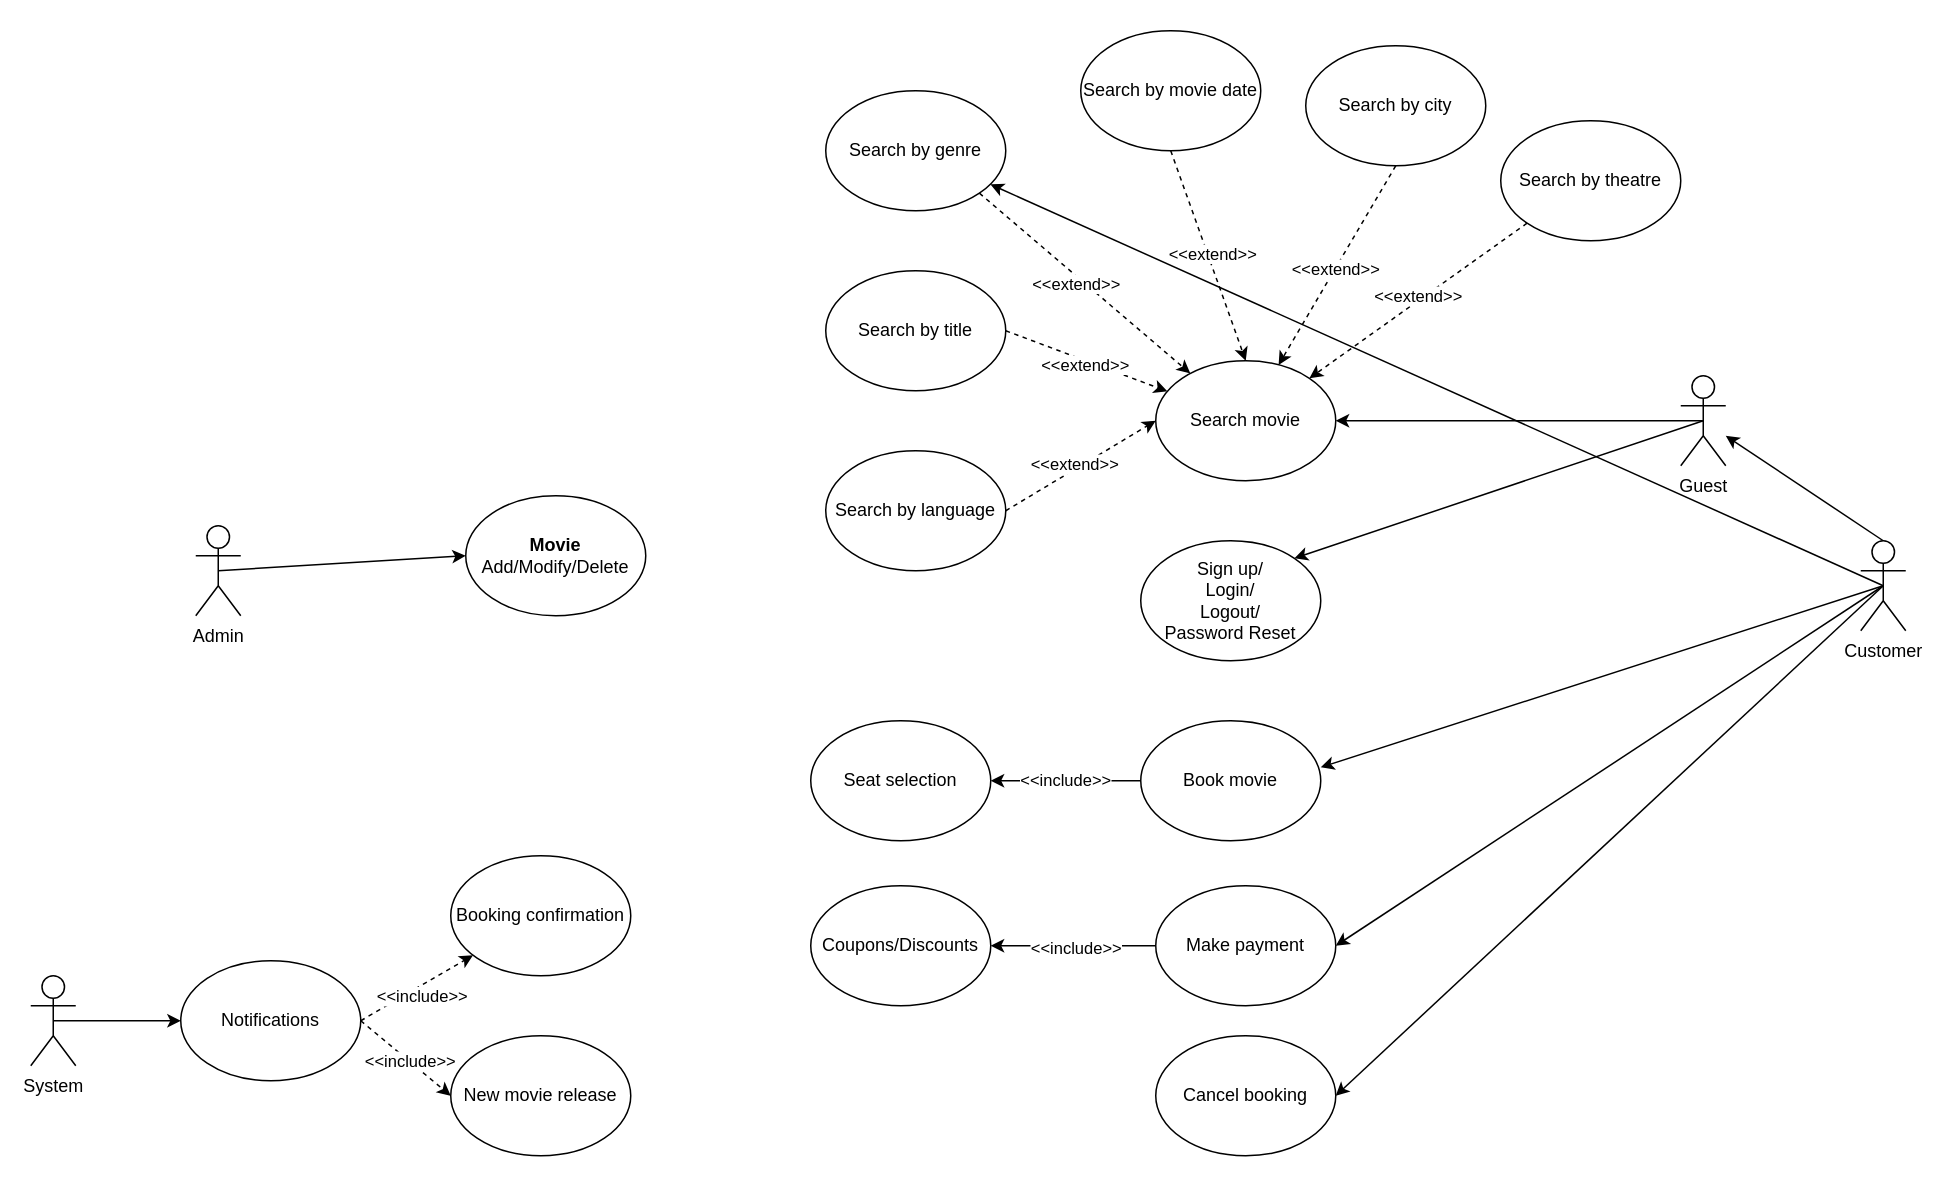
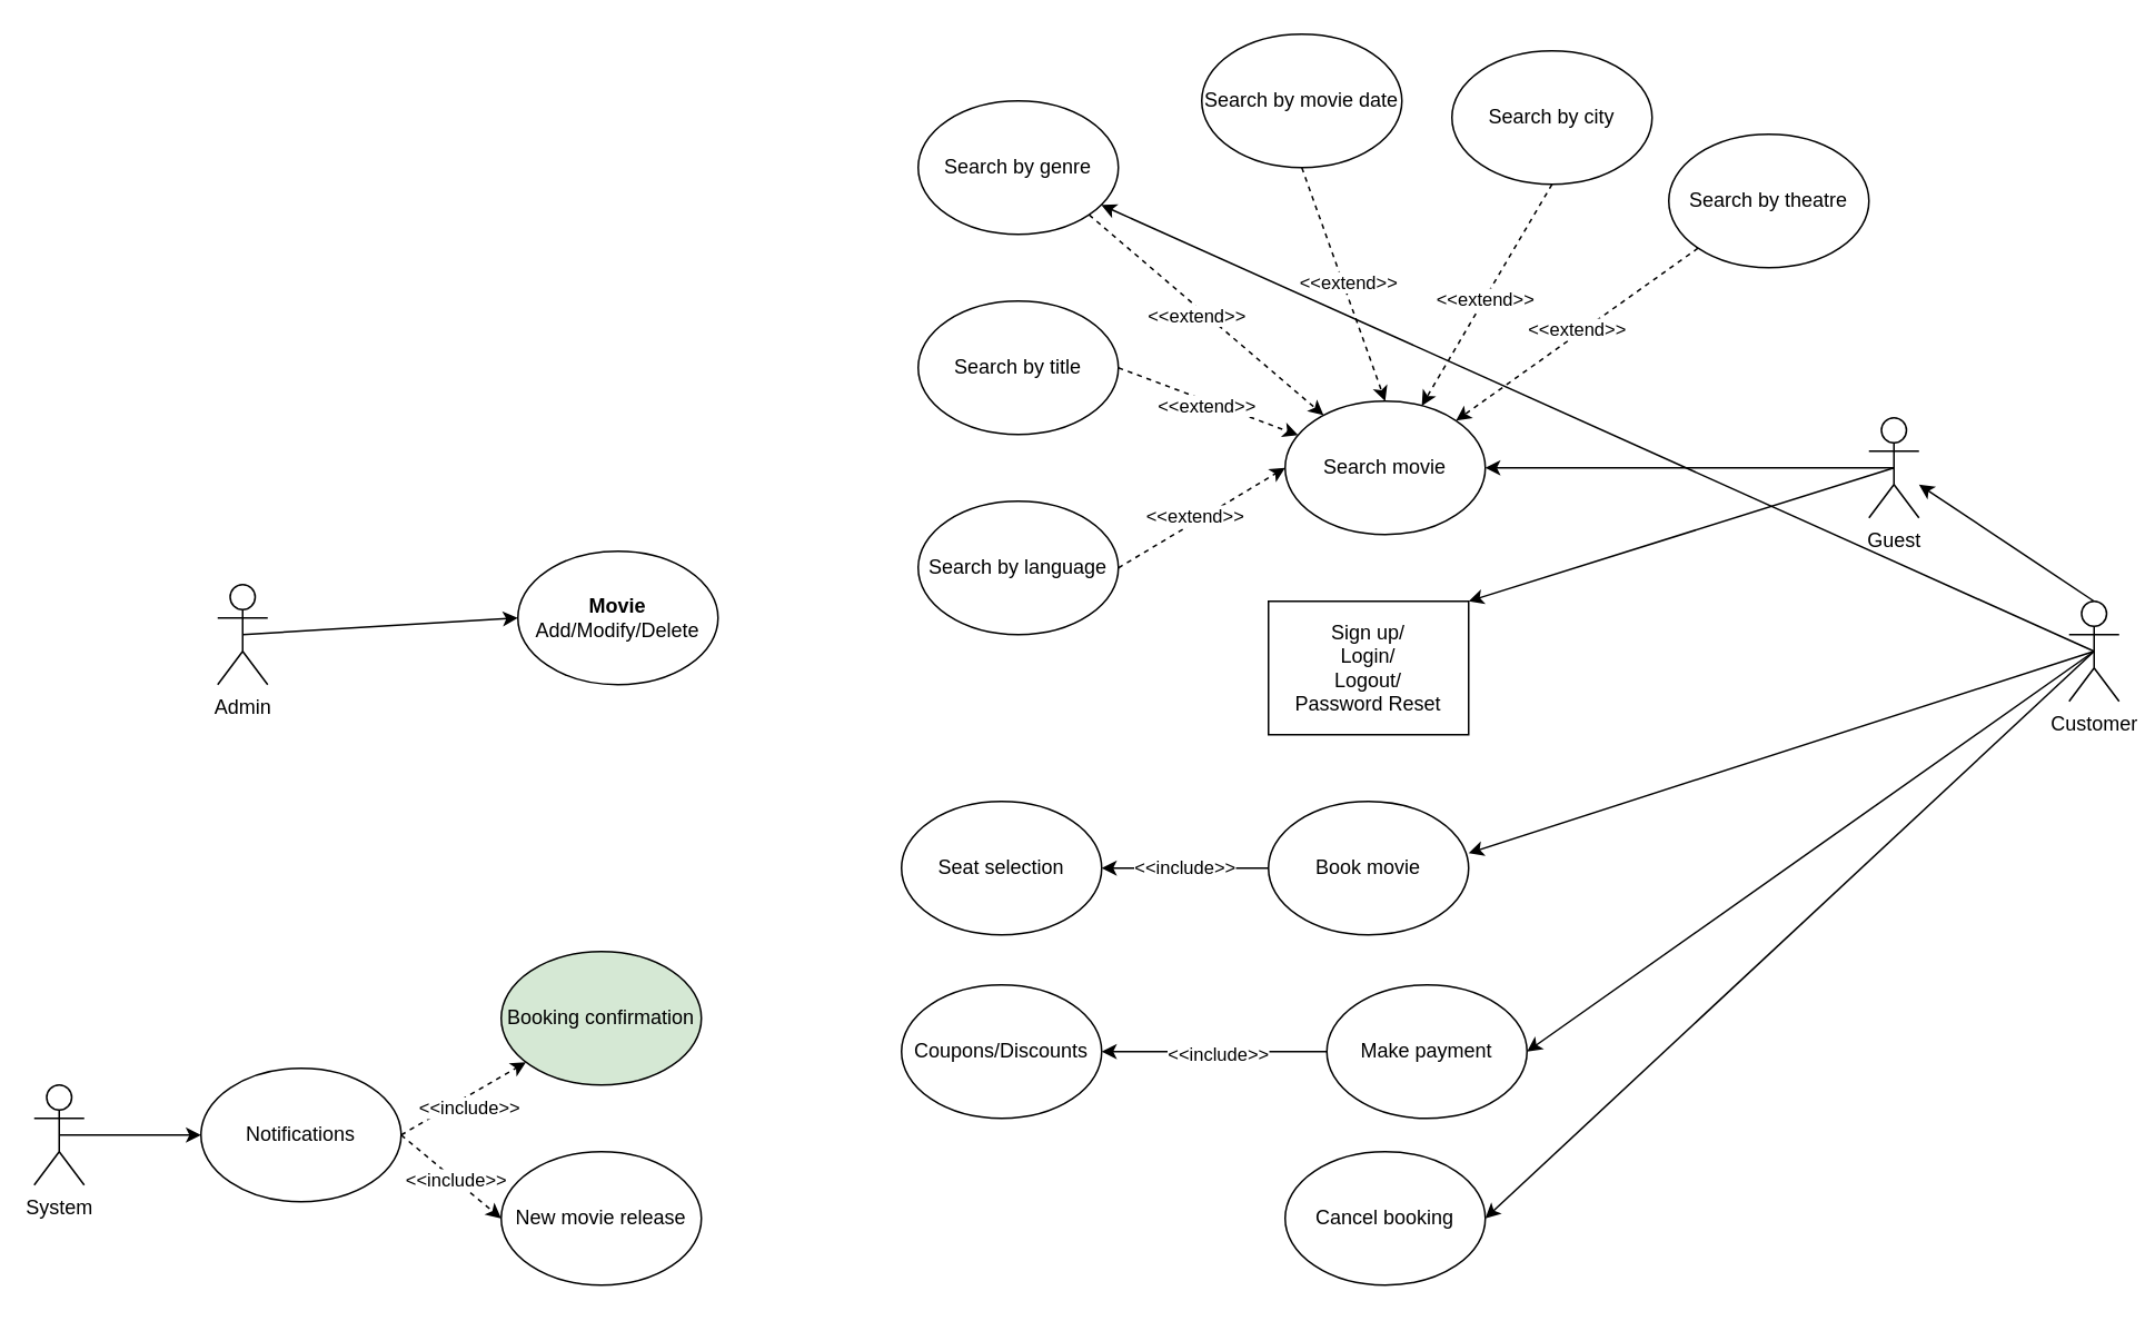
  <mxCell id="0" />
  <mxCell id="1" parent="0" />
  <mxCell id="2" style="rounded=0;orthogonalLoop=1;jettySize=auto;html=1;exitX=0.5;exitY=0.5;exitDx=0;exitDy=0;exitPerimeter=0;entryX=0;entryY=0.5;entryDx=0;entryDy=0;" parent="1" source="3" target="4" edge="1"><mxGeometry relative="1" as="geometry" /></mxCell>
  <mxCell id="3" value="Admin" style="shape=umlActor;verticalLabelPosition=bottom;verticalAlign=top;html=1;outlineConnect=0;" parent="1" vertex="1"><mxGeometry x="130" y="350" width="30" height="60" as="geometry" /></mxCell>
  <mxCell id="4" value="&lt;b&gt;Movie&lt;/b&gt;&lt;div&gt;Add/Modify/Delete&lt;/div&gt;" style="ellipse;whiteSpace=wrap;html=1;" parent="1" vertex="1"><mxGeometry x="310" y="330" width="120" height="80" as="geometry" /></mxCell>
  <mxCell id="5" style="rounded=0;orthogonalLoop=1;jettySize=auto;html=1;exitX=0.5;exitY=0.5;exitDx=0;exitDy=0;exitPerimeter=0;entryX=1;entryY=0.5;entryDx=0;entryDy=0;" parent="1" source="7" target="8" edge="1"><mxGeometry relative="1" as="geometry" /></mxCell>
  <mxCell id="6" style="rounded=0;orthogonalLoop=1;jettySize=auto;html=1;exitX=0.5;exitY=0.5;exitDx=0;exitDy=0;exitPerimeter=0;entryX=1;entryY=0;entryDx=0;entryDy=0;" parent="1" source="7" target="21" edge="1"><mxGeometry relative="1" as="geometry" /></mxCell>
  <mxCell id="7" value="Guest" style="shape=umlActor;verticalLabelPosition=bottom;verticalAlign=top;html=1;outlineConnect=0;" parent="1" vertex="1"><mxGeometry x="1120" y="250" width="30" height="60" as="geometry" /></mxCell>
  <mxCell id="8" value="Search movie" style="ellipse;whiteSpace=wrap;html=1;" parent="1" vertex="1"><mxGeometry x="770" y="240" width="120" height="80" as="geometry" /></mxCell>
  <mxCell id="9" style="rounded=0;orthogonalLoop=1;jettySize=auto;html=1;exitX=1;exitY=0.5;exitDx=0;exitDy=0;dashed=1;" parent="1" source="11" target="8" edge="1"><mxGeometry relative="1" as="geometry" /></mxCell>
  <mxCell id="10" value="&amp;lt;&amp;lt;extend&amp;gt;&amp;gt;" style="edgeLabel;html=1;align=center;verticalAlign=middle;resizable=0;points=[];" parent="9" vertex="1" connectable="0"><mxGeometry x="-0.003" y="-3" relative="1" as="geometry"><mxPoint as="offset" /></mxGeometry></mxCell>
  <mxCell id="11" value="Search by title" style="ellipse;whiteSpace=wrap;html=1;" parent="1" vertex="1"><mxGeometry x="550" y="180" width="120" height="80" as="geometry" /></mxCell>
  <mxCell id="12" style="rounded=0;orthogonalLoop=1;jettySize=auto;html=1;exitX=1;exitY=1;exitDx=0;exitDy=0;dashed=1;" parent="1" source="14" target="8" edge="1"><mxGeometry relative="1" as="geometry" /></mxCell>
  <mxCell id="13" value="&amp;lt;&amp;lt;extend&amp;gt;&amp;gt;" style="edgeLabel;html=1;align=center;verticalAlign=middle;resizable=0;points=[];" parent="12" vertex="1" connectable="0"><mxGeometry x="-0.048" y="-4" relative="1" as="geometry"><mxPoint as="offset" /></mxGeometry></mxCell>
  <mxCell id="14" value="Search by genre" style="ellipse;whiteSpace=wrap;html=1;" parent="1" vertex="1"><mxGeometry x="550" y="60" width="120" height="80" as="geometry" /></mxCell>
  <mxCell id="15" style="rounded=0;orthogonalLoop=1;jettySize=auto;html=1;exitX=0.5;exitY=1;exitDx=0;exitDy=0;entryX=0.5;entryY=0;entryDx=0;entryDy=0;dashed=1;" parent="1" source="17" target="8" edge="1"><mxGeometry relative="1" as="geometry" /></mxCell>
  <mxCell id="16" value="&amp;lt;&amp;lt;extend&amp;gt;&amp;gt;" style="edgeLabel;html=1;align=center;verticalAlign=middle;resizable=0;points=[];" parent="15" vertex="1" connectable="0"><mxGeometry x="-0.001" y="3" relative="1" as="geometry"><mxPoint as="offset" /></mxGeometry></mxCell>
  <mxCell id="17" value="Search by movie date" style="ellipse;whiteSpace=wrap;html=1;" parent="1" vertex="1"><mxGeometry x="720" y="20" width="120" height="80" as="geometry" /></mxCell>
  <mxCell id="18" style="rounded=0;orthogonalLoop=1;jettySize=auto;html=1;exitX=1;exitY=0.5;exitDx=0;exitDy=0;entryX=0;entryY=0.5;entryDx=0;entryDy=0;dashed=1;" parent="1" source="20" target="8" edge="1"><mxGeometry relative="1" as="geometry" /></mxCell>
  <mxCell id="19" value="&amp;lt;&amp;lt;extend&amp;gt;&amp;gt;" style="edgeLabel;html=1;align=center;verticalAlign=middle;resizable=0;points=[];" parent="18" vertex="1" connectable="0"><mxGeometry x="-0.061" y="4" relative="1" as="geometry"><mxPoint as="offset" /></mxGeometry></mxCell>
  <mxCell id="20" value="Search by language" style="ellipse;whiteSpace=wrap;html=1;" parent="1" vertex="1"><mxGeometry x="550" y="300" width="120" height="80" as="geometry" /></mxCell>
- <mxCell id="21" value="Sign up/&lt;div&gt;Login/&lt;/div&gt;&lt;div&gt;Logout/&lt;/div&gt;&lt;div&gt;Password Reset&lt;/div&gt;" style="ellipse;whiteSpace=wrap;html=1;" parent="1" vertex="1"><mxGeometry x="760" y="360" width="120" height="80" as="geometry" /></mxCell>
+ <mxCell id="21" value="Sign up/&lt;div&gt;Login/&lt;/div&gt;&lt;div&gt;Logout/&lt;/div&gt;&lt;div&gt;Password Reset&lt;/div&gt;" style="whiteSpace=wrap;html=1;rounded=0;" parent="1" vertex="1"><mxGeometry x="760" y="360" width="120" height="80" as="geometry" /></mxCell>
  <mxCell id="22" style="rounded=0;orthogonalLoop=1;jettySize=auto;html=1;exitX=0.5;exitY=1;exitDx=0;exitDy=0;dashed=1;" parent="1" source="24" target="8" edge="1"><mxGeometry relative="1" as="geometry" /></mxCell>
  <mxCell id="23" value="&amp;lt;&amp;lt;extend&amp;gt;&amp;gt;" style="edgeLabel;html=1;align=center;verticalAlign=middle;resizable=0;points=[];" parent="22" vertex="1" connectable="0"><mxGeometry x="0.03" relative="1" as="geometry"><mxPoint as="offset" /></mxGeometry></mxCell>
  <mxCell id="24" value="Search by city" style="ellipse;whiteSpace=wrap;html=1;" parent="1" vertex="1"><mxGeometry x="870" y="30" width="120" height="80" as="geometry" /></mxCell>
  <mxCell id="25" value="Seat selection" style="ellipse;whiteSpace=wrap;html=1;" parent="1" vertex="1"><mxGeometry x="540" y="480" width="120" height="80" as="geometry" /></mxCell>
  <mxCell id="26" style="rounded=0;orthogonalLoop=1;jettySize=auto;html=1;exitX=0;exitY=0.5;exitDx=0;exitDy=0;entryX=1;entryY=0.5;entryDx=0;entryDy=0;" parent="1" source="28" target="25" edge="1"><mxGeometry relative="1" as="geometry" /></mxCell>
  <mxCell id="27" value="&amp;lt;&amp;lt;include&amp;gt;&amp;gt;" style="edgeLabel;html=1;align=center;verticalAlign=middle;resizable=0;points=[];" parent="26" vertex="1" connectable="0"><mxGeometry x="0.025" y="-1" relative="1" as="geometry"><mxPoint as="offset" /></mxGeometry></mxCell>
  <mxCell id="28" value="Book movie" style="ellipse;whiteSpace=wrap;html=1;" parent="1" vertex="1"><mxGeometry x="760" y="480" width="120" height="80" as="geometry" /></mxCell>
  <mxCell id="29" style="rounded=0;orthogonalLoop=1;jettySize=auto;html=1;exitX=0;exitY=0.5;exitDx=0;exitDy=0;entryX=1;entryY=0.5;entryDx=0;entryDy=0;" parent="1" source="31" target="32" edge="1"><mxGeometry relative="1" as="geometry" /></mxCell>
  <mxCell id="30" value="&amp;lt;&amp;lt;include&amp;gt;&amp;gt;" style="edgeLabel;html=1;align=center;verticalAlign=middle;resizable=0;points=[];" parent="29" vertex="1" connectable="0"><mxGeometry x="-0.018" y="1" relative="1" as="geometry"><mxPoint as="offset" /></mxGeometry></mxCell>
- <mxCell id="31" value="Make payment" style="ellipse;whiteSpace=wrap;html=1;" parent="1" vertex="1"><mxGeometry x="770" y="590" width="120" height="80" as="geometry" /></mxCell>
+ <mxCell id="31" value="Make payment" style="ellipse;whiteSpace=wrap;html=1;" parent="1" vertex="1"><mxGeometry x="795" y="590" width="120" height="80" as="geometry" /></mxCell>
  <mxCell id="32" value="Coupons/Discounts" style="ellipse;whiteSpace=wrap;html=1;" parent="1" vertex="1"><mxGeometry x="540" y="590" width="120" height="80" as="geometry" /></mxCell>
  <mxCell id="33" style="rounded=0;orthogonalLoop=1;jettySize=auto;html=1;exitX=0.5;exitY=0;exitDx=0;exitDy=0;exitPerimeter=0;" parent="1" source="37" target="7" edge="1"><mxGeometry relative="1" as="geometry" /></mxCell>
  <mxCell id="34" style="rounded=0;orthogonalLoop=1;jettySize=auto;html=1;exitX=0.5;exitY=0.5;exitDx=0;exitDy=0;exitPerimeter=0;" parent="1" source="37" target="14" edge="1"><mxGeometry relative="1" as="geometry" /></mxCell>
  <mxCell id="35" style="rounded=0;orthogonalLoop=1;jettySize=auto;html=1;exitX=0.5;exitY=0.5;exitDx=0;exitDy=0;exitPerimeter=0;entryX=1;entryY=0.5;entryDx=0;entryDy=0;" parent="1" source="37" target="31" edge="1"><mxGeometry relative="1" as="geometry" /></mxCell>
  <mxCell id="36" style="rounded=0;orthogonalLoop=1;jettySize=auto;html=1;exitX=0.5;exitY=0.5;exitDx=0;exitDy=0;exitPerimeter=0;entryX=1;entryY=0.5;entryDx=0;entryDy=0;" edge="1" parent="1" source="37" target="48"><mxGeometry relative="1" as="geometry" /></mxCell>
  <mxCell id="37" value="Customer" style="shape=umlActor;verticalLabelPosition=bottom;verticalAlign=top;html=1;outlineConnect=0;" parent="1" vertex="1"><mxGeometry x="1240" y="360" width="30" height="60" as="geometry" /></mxCell>
  <mxCell id="38" style="rounded=0;orthogonalLoop=1;jettySize=auto;html=1;exitX=0.5;exitY=0.5;exitDx=0;exitDy=0;exitPerimeter=0;entryX=1;entryY=0.388;entryDx=0;entryDy=0;entryPerimeter=0;" parent="1" source="37" target="28" edge="1"><mxGeometry relative="1" as="geometry" /></mxCell>
  <mxCell id="39" style="rounded=0;orthogonalLoop=1;jettySize=auto;html=1;exitX=0.5;exitY=0.5;exitDx=0;exitDy=0;exitPerimeter=0;entryX=0;entryY=0.5;entryDx=0;entryDy=0;" parent="1" source="40" target="45" edge="1"><mxGeometry relative="1" as="geometry" /></mxCell>
  <mxCell id="40" value="System" style="shape=umlActor;verticalLabelPosition=bottom;verticalAlign=top;html=1;outlineConnect=0;" parent="1" vertex="1"><mxGeometry x="20" y="650" width="30" height="60" as="geometry" /></mxCell>
  <mxCell id="41" style="rounded=0;orthogonalLoop=1;jettySize=auto;html=1;exitX=1;exitY=0.5;exitDx=0;exitDy=0;dashed=1;" parent="1" source="45" target="46" edge="1"><mxGeometry relative="1" as="geometry" /></mxCell>
  <mxCell id="42" value="&amp;lt;&amp;lt;include&amp;gt;&amp;gt;" style="edgeLabel;html=1;align=center;verticalAlign=middle;resizable=0;points=[];" parent="41" vertex="1" connectable="0"><mxGeometry x="-0.016" y="-6" relative="1" as="geometry"><mxPoint as="offset" /></mxGeometry></mxCell>
  <mxCell id="43" style="rounded=0;orthogonalLoop=1;jettySize=auto;html=1;exitX=1;exitY=0.5;exitDx=0;exitDy=0;entryX=0;entryY=0.5;entryDx=0;entryDy=0;dashed=1;" parent="1" source="45" target="47" edge="1"><mxGeometry relative="1" as="geometry" /></mxCell>
  <mxCell id="44" value="&amp;lt;&amp;lt;include&amp;gt;&amp;gt;" style="edgeLabel;html=1;align=center;verticalAlign=middle;resizable=0;points=[];" parent="43" vertex="1" connectable="0"><mxGeometry x="0.075" y="1" relative="1" as="geometry"><mxPoint as="offset" /></mxGeometry></mxCell>
  <mxCell id="45" value="Notifications" style="ellipse;whiteSpace=wrap;html=1;" parent="1" vertex="1"><mxGeometry x="120" y="640" width="120" height="80" as="geometry" /></mxCell>
- <mxCell id="46" value="Booking confirmation" style="ellipse;whiteSpace=wrap;html=1;" parent="1" vertex="1"><mxGeometry x="300" y="570" width="120" height="80" as="geometry" /></mxCell>
+ <mxCell id="46" value="Booking confirmation" style="ellipse;whiteSpace=wrap;html=1;fillColor=#d5e8d4;" parent="1" vertex="1"><mxGeometry x="300" y="570" width="120" height="80" as="geometry" /></mxCell>
  <mxCell id="47" value="New movie release" style="ellipse;whiteSpace=wrap;html=1;" parent="1" vertex="1"><mxGeometry x="300" y="690" width="120" height="80" as="geometry" /></mxCell>
  <mxCell id="48" value="Cancel booking" style="ellipse;whiteSpace=wrap;html=1;" parent="1" vertex="1"><mxGeometry x="770" y="690" width="120" height="80" as="geometry" /></mxCell>
  <mxCell id="49" style="rounded=0;orthogonalLoop=1;jettySize=auto;html=1;exitX=0;exitY=1;exitDx=0;exitDy=0;entryX=1;entryY=0;entryDx=0;entryDy=0;dashed=1;" parent="1" source="51" target="8" edge="1"><mxGeometry relative="1" as="geometry" /></mxCell>
  <mxCell id="50" value="&amp;lt;&amp;lt;extend&amp;gt;&amp;gt;" style="edgeLabel;html=1;align=center;verticalAlign=middle;resizable=0;points=[];" parent="49" vertex="1" connectable="0"><mxGeometry x="-0.026" y="-3" relative="1" as="geometry"><mxPoint as="offset" /></mxGeometry></mxCell>
  <mxCell id="51" value="Search by theatre" style="ellipse;whiteSpace=wrap;html=1;" parent="1" vertex="1"><mxGeometry x="1000" y="80" width="120" height="80" as="geometry" /></mxCell>
